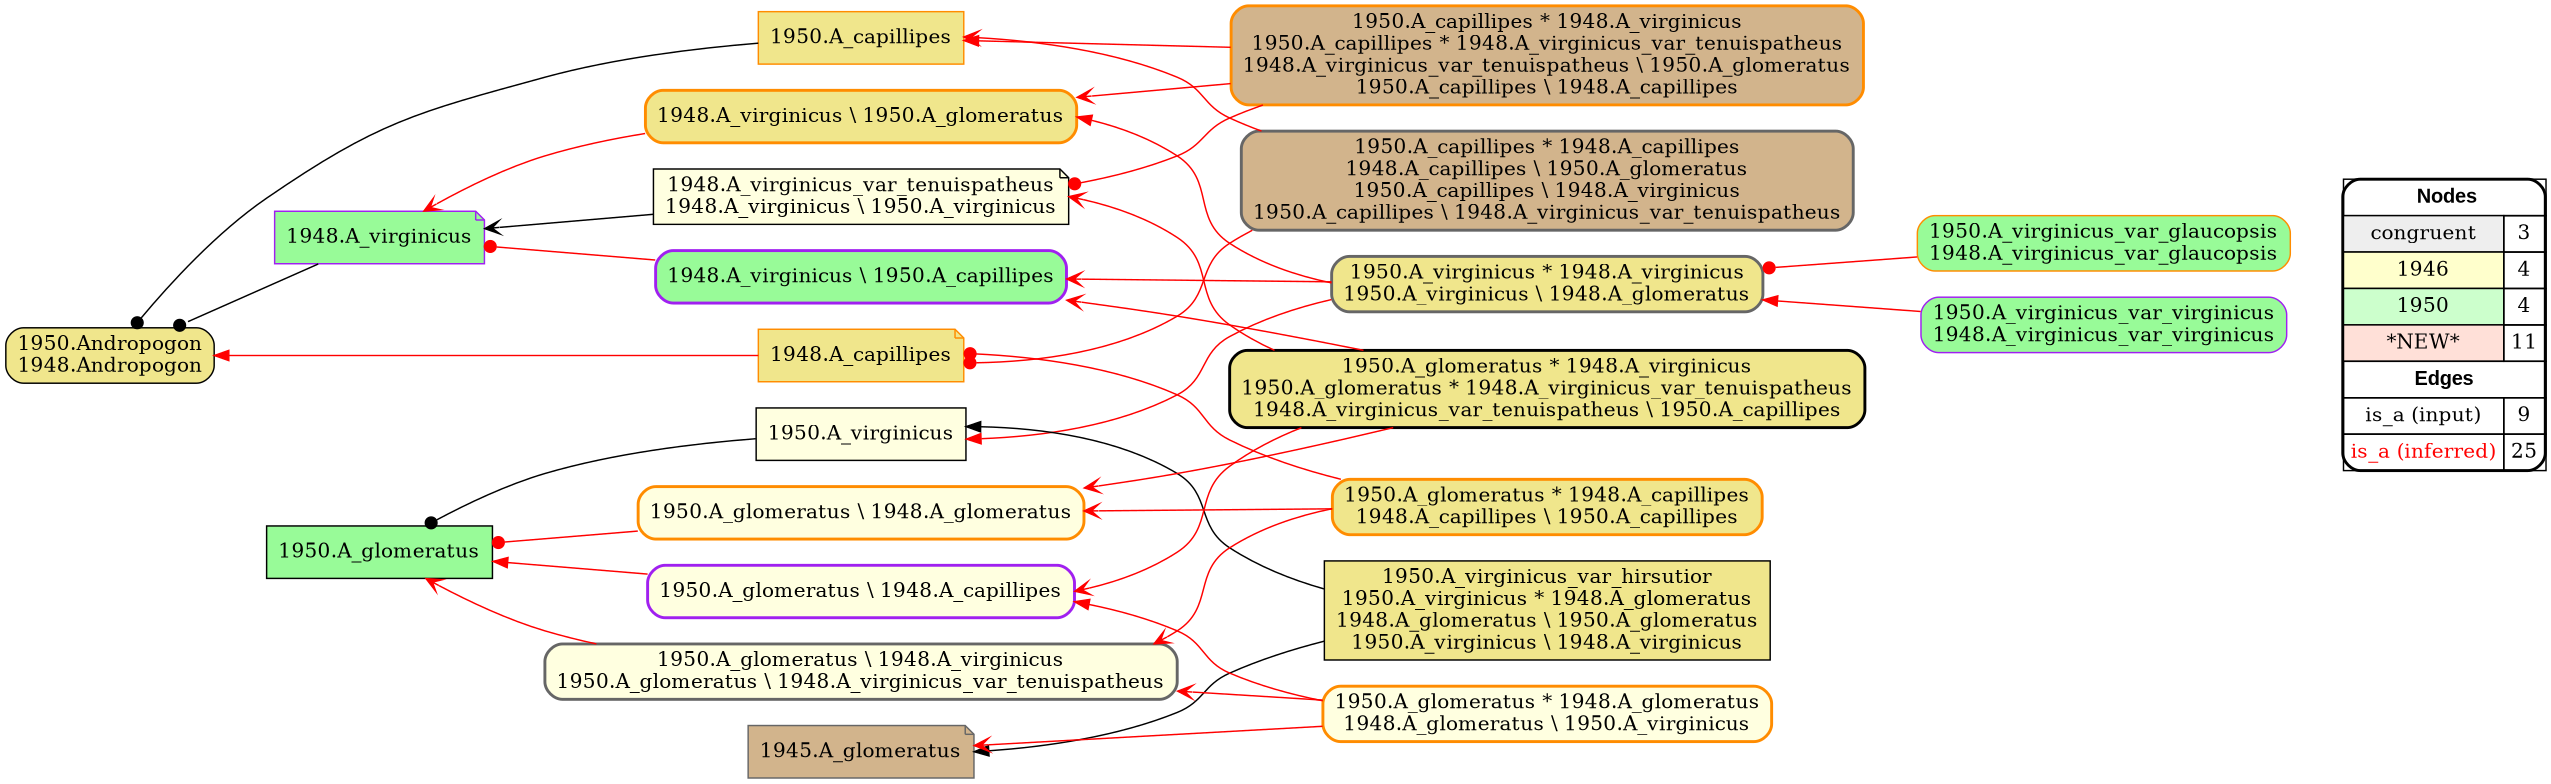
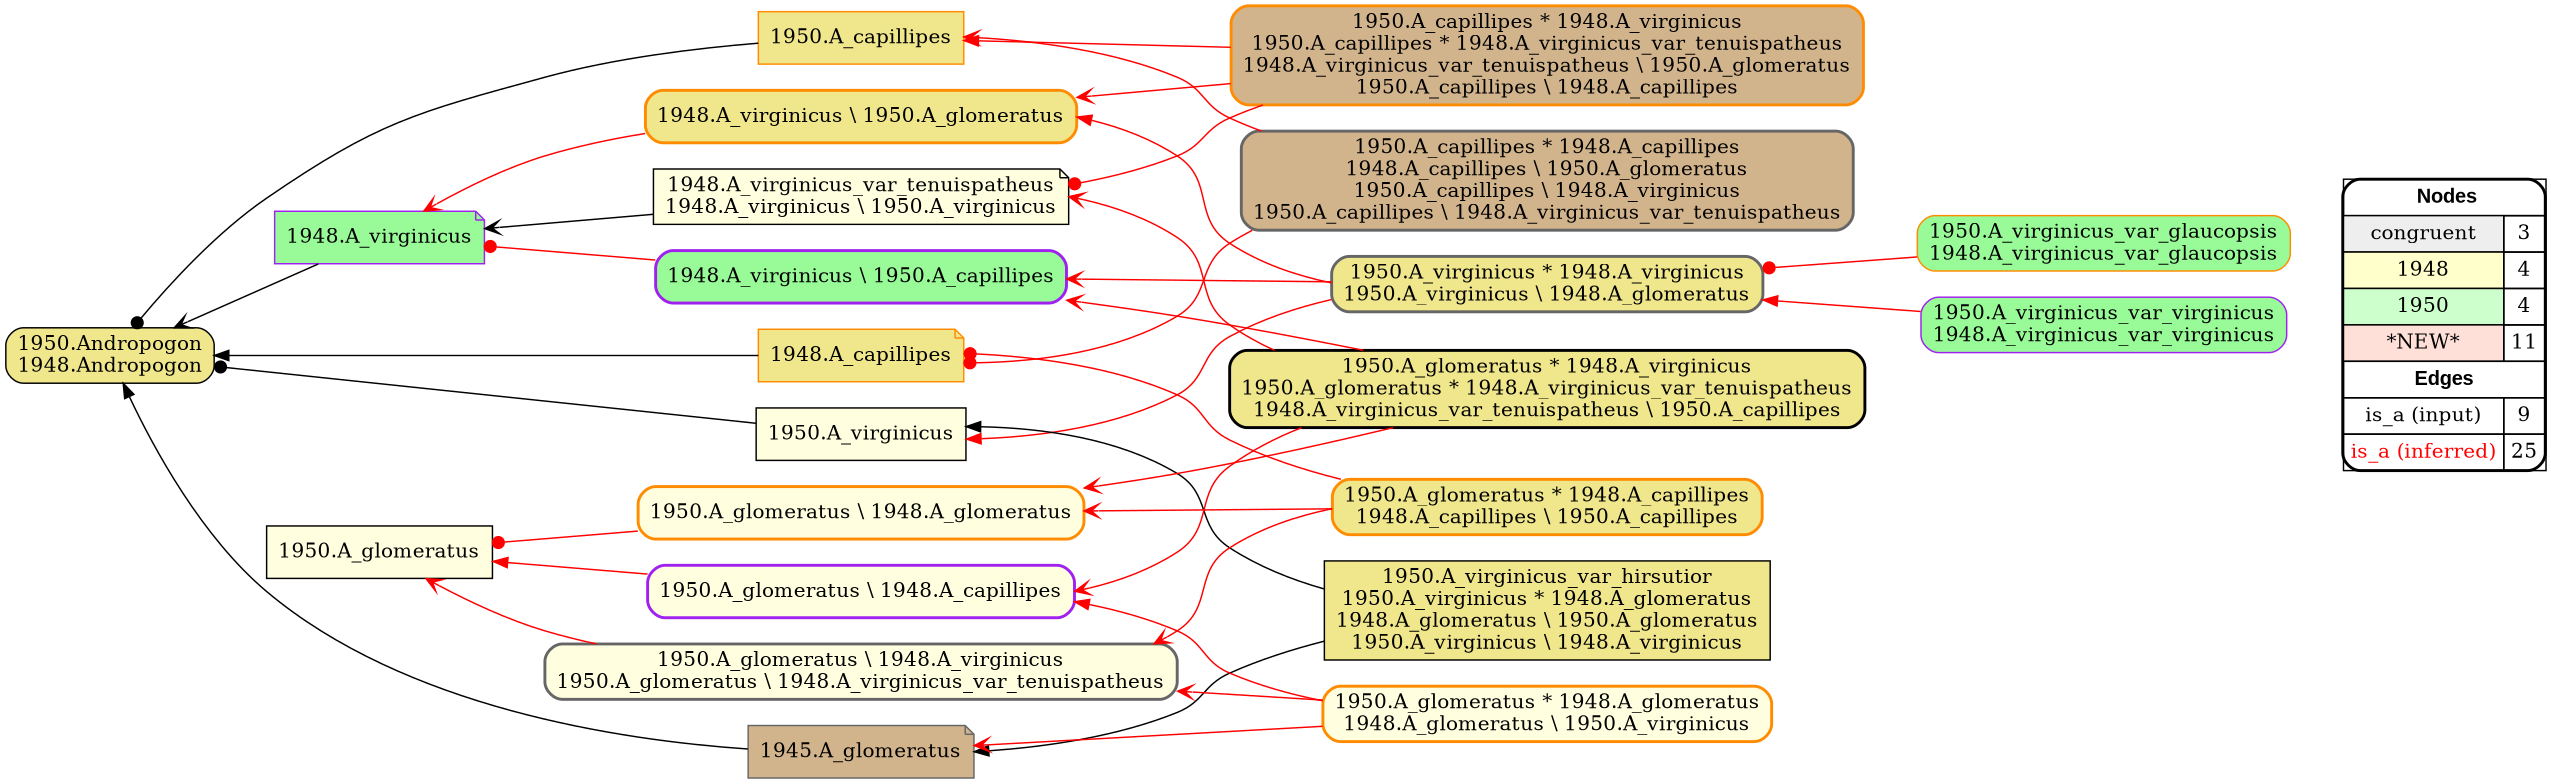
  digraph {
    fontname="DejaVu Serif"
    rankdir=RL
    node [fillcolor=khaki fontname="DejaVu Serif" shape=box style="filled,rounded,bold" color=darkorange]
    edge [arrowhead=vee color="#FF0000" constraint=true fontname="DejaVu Serif" penwidth=1 style=solid]
-   n1 [fillcolor=white label=<   <TABLE BORDER="0" CELLBORDER="1" CELLSPACING="0" CELLPADDING="4">  <TR> <TD COLSPAN="2"><font face="Arial Black"> Nodes</font></TD> </TR>  <TR>   <TD bgcolor="#EEEEEE" fontname="helvetica">congruent</TD>   <TD>3</TD>   </TR>  <TR>   <TD bgcolor="#FFFFCC" fontname="helvetica">1946</TD>   <TD>4</TD>   </TR>  <TR>   <TD bgcolor="#CCFFCC" fontname="helvetica">1950</TD>   <TD>4</TD>   </TR>  <TR>   <TD bgcolor="#FFE0D8" fontname="helvetica">*NEW*</TD>   <TD>11</TD>   </TR>  <TR> <TD COLSPAN="2"><font face = "Arial Black"> Edges </font></TD> </TR>  <TR>   <TD><font color ="#000000">is_a (input)</font></TD><TD>9</TD> </TR> <TR>   <TD><font color ="#FF0000">is_a (inferred)</font></TD><TD>25</TD> </TR> </TABLE>   > margin=0 color=""]
+   n1 [fillcolor=white label=<   <TABLE BORDER="0" CELLBORDER="1" CELLSPACING="0" CELLPADDING="4">  <TR> <TD COLSPAN="2"><font face="Arial Black"> Nodes</font></TD> </TR>  <TR>   <TD bgcolor="#EEEEEE" fontname="helvetica">congruent</TD>   <TD>3</TD>   </TR>  <TR>   <TD bgcolor="#FFFFCC" fontname="helvetica">1948</TD>   <TD>4</TD>   </TR>  <TR>   <TD bgcolor="#CCFFCC" fontname="helvetica">1950</TD>   <TD>4</TD>   </TR>  <TR>   <TD bgcolor="#FFE0D8" fontname="helvetica">*NEW*</TD>   <TD>11</TD>   </TR>  <TR> <TD COLSPAN="2"><font face = "Arial Black"> Edges </font></TD> </TR>  <TR>   <TD><font color ="#000000">is_a (input)</font></TD><TD>9</TD> </TR> <TR>   <TD><font color ="#FF0000">is_a (inferred)</font></TD><TD>25</TD> </TR> </TABLE>   > margin=0 color=""]
    "1950.Andropogon\n1948.Andropogon" [color=black style="filled,rounded"]
    "1950.A_virginicus_var_glaucopsis\n1948.A_virginicus_var_glaucopsis" [fillcolor=palegreen style="filled,rounded"]
    "1950.A_virginicus * 1948.A_virginicus\n1950.A_virginicus \\ 1948.A_glomeratus" [color=gray40]
    "1950.A_virginicus" [color=black fillcolor=lightyellow style=filled]
    "1948.A_virginicus \\ 1950.A_capillipes" [color=purple fillcolor=palegreen]
    "1948.A_virginicus \\ 1950.A_glomeratus"
    "1950.A_virginicus_var_virginicus\n1948.A_virginicus_var_virginicus" [color=purple fillcolor=palegreen style="filled,rounded"]
    "1948.A_capillipes" [shape=note style=filled]
    "1948.A_virginicus" [color=purple fillcolor=palegreen shape=note style=filled]
    n11 [color=gray40 fillcolor=tan label="1945.A_glomeratus" shape=note style=filled]
    "1948.A_virginicus_var_tenuispatheus\n1948.A_virginicus \\ 1950.A_virginicus" [color=black fillcolor=lightyellow shape=note style=filled]
    "1950.A_virginicus_var_hirsutior\n1950.A_virginicus * 1948.A_glomeratus\n1948.A_glomeratus \\ 1950.A_glomeratus\n1950.A_virginicus \\ 1948.A_virginicus" [color=black style=filled]
    "1950.A_capillipes" [style=filled]
-   "1950.A_glomeratus" [color=black fillcolor=palegreen style=filled]
+   "1950.A_glomeratus" [color=black fillcolor=lightyellow style=filled]
    "1950.A_glomeratus * 1948.A_virginicus\n1950.A_glomeratus * 1948.A_virginicus_var_tenuispatheus\n1948.A_virginicus_var_tenuispatheus \\ 1950.A_capillipes" [color=black]
    "1950.A_glomeratus \\ 1948.A_glomeratus" [fillcolor=lightyellow]
    "1950.A_glomeratus \\ 1948.A_capillipes" [color=purple fillcolor=lightyellow]
    "1950.A_glomeratus \\ 1948.A_virginicus\n1950.A_glomeratus \\ 1948.A_virginicus_var_tenuispatheus" [color=gray40 fillcolor=lightyellow]
    "1950.A_glomeratus * 1948.A_capillipes\n1948.A_capillipes \\ 1950.A_capillipes"
    "1950.A_glomeratus * 1948.A_glomeratus\n1948.A_glomeratus \\ 1950.A_virginicus" [fillcolor=lightyellow]
    "1950.A_capillipes * 1948.A_capillipes\n1948.A_capillipes \\ 1950.A_glomeratus\n1950.A_capillipes \\ 1948.A_virginicus\n1950.A_capillipes \\ 1948.A_virginicus_var_tenuispatheus" [color=gray40 fillcolor=tan]
    "1950.A_capillipes * 1948.A_virginicus\n1950.A_capillipes * 1948.A_virginicus_var_tenuispatheus\n1948.A_virginicus_var_tenuispatheus \\ 1950.A_glomeratus\n1950.A_capillipes \\ 1948.A_capillipes" [fillcolor=tan]
    subgraph sub_1 {
      rank=source
      n1
    }
    "1950.A_virginicus_var_glaucopsis\n1948.A_virginicus_var_glaucopsis" -> "1950.A_virginicus * 1948.A_virginicus\n1950.A_virginicus \\ 1948.A_glomeratus" [arrowhead=dot]
    "1950.A_virginicus * 1948.A_virginicus\n1950.A_virginicus \\ 1948.A_glomeratus" -> "1950.A_virginicus" [arrowhead=normal]
    "1950.A_virginicus * 1948.A_virginicus\n1950.A_virginicus \\ 1948.A_glomeratus" -> "1948.A_virginicus \\ 1950.A_capillipes"
    "1950.A_virginicus * 1948.A_virginicus\n1950.A_virginicus \\ 1948.A_glomeratus" -> "1948.A_virginicus \\ 1950.A_glomeratus" [arrowhead=normal]
-   "1950.A_virginicus" -> "1950.A_glomeratus" [arrowhead=dot color="#000000"]
+   "1950.A_virginicus" -> "1950.Andropogon\n1948.Andropogon" [arrowhead=dot color="#000000"]
    "1948.A_virginicus \\ 1950.A_capillipes" -> "1948.A_virginicus" [arrowhead=dot]
    "1948.A_virginicus \\ 1950.A_glomeratus" -> "1948.A_virginicus"
    "1950.A_virginicus_var_virginicus\n1948.A_virginicus_var_virginicus" -> "1950.A_virginicus * 1948.A_virginicus\n1950.A_virginicus \\ 1948.A_glomeratus" [arrowhead=normal]
-   "1948.A_capillipes" -> "1950.Andropogon\n1948.Andropogon" [arrowhead=normal]
-   "1948.A_virginicus" -> "1950.Andropogon\n1948.Andropogon" [arrowhead=dot color="#000000"]
+   "1948.A_capillipes" -> "1950.Andropogon\n1948.Andropogon" [arrowhead=normal color="#000000"]
+   "1948.A_virginicus" -> "1950.Andropogon\n1948.Andropogon" [color="#000000"]
+   n11 -> "1950.Andropogon\n1948.Andropogon" [arrowhead=normal color="#000000"]
    "1948.A_virginicus_var_tenuispatheus\n1948.A_virginicus \\ 1950.A_virginicus" -> "1948.A_virginicus" [color="#000000"]
    "1950.A_virginicus_var_hirsutior\n1950.A_virginicus * 1948.A_glomeratus\n1948.A_glomeratus \\ 1950.A_glomeratus\n1950.A_virginicus \\ 1948.A_virginicus" -> "1950.A_virginicus" [arrowhead=normal color="#000000"]
    "1950.A_virginicus_var_hirsutior\n1950.A_virginicus * 1948.A_glomeratus\n1948.A_glomeratus \\ 1950.A_glomeratus\n1950.A_virginicus \\ 1948.A_virginicus" -> n11 [arrowhead=normal color="#000000"]
    "1950.A_capillipes" -> "1950.Andropogon\n1948.Andropogon" [arrowhead=dot color="#000000"]
    "1950.A_glomeratus * 1948.A_virginicus\n1950.A_glomeratus * 1948.A_virginicus_var_tenuispatheus\n1948.A_virginicus_var_tenuispatheus \\ 1950.A_capillipes" -> "1948.A_virginicus \\ 1950.A_capillipes"
    "1950.A_glomeratus * 1948.A_virginicus\n1950.A_glomeratus * 1948.A_virginicus_var_tenuispatheus\n1948.A_virginicus_var_tenuispatheus \\ 1950.A_capillipes" -> "1948.A_virginicus_var_tenuispatheus\n1948.A_virginicus \\ 1950.A_virginicus"
    "1950.A_glomeratus * 1948.A_virginicus\n1950.A_glomeratus * 1948.A_virginicus_var_tenuispatheus\n1948.A_virginicus_var_tenuispatheus \\ 1950.A_capillipes" -> "1950.A_glomeratus \\ 1948.A_glomeratus"
    "1950.A_glomeratus * 1948.A_virginicus\n1950.A_glomeratus * 1948.A_virginicus_var_tenuispatheus\n1948.A_virginicus_var_tenuispatheus \\ 1950.A_capillipes" -> "1950.A_glomeratus \\ 1948.A_capillipes"
    "1950.A_glomeratus \\ 1948.A_glomeratus" -> "1950.A_glomeratus" [arrowhead=dot]
    "1950.A_glomeratus \\ 1948.A_capillipes" -> "1950.A_glomeratus" [arrowhead=normal]
    "1950.A_glomeratus \\ 1948.A_virginicus\n1950.A_glomeratus \\ 1948.A_virginicus_var_tenuispatheus" -> "1950.A_glomeratus"
    "1950.A_glomeratus * 1948.A_capillipes\n1948.A_capillipes \\ 1950.A_capillipes" -> "1948.A_capillipes" [arrowhead=dot]
    "1950.A_glomeratus * 1948.A_capillipes\n1948.A_capillipes \\ 1950.A_capillipes" -> "1950.A_glomeratus \\ 1948.A_glomeratus"
    "1950.A_glomeratus * 1948.A_capillipes\n1948.A_capillipes \\ 1950.A_capillipes" -> "1950.A_glomeratus \\ 1948.A_virginicus\n1950.A_glomeratus \\ 1948.A_virginicus_var_tenuispatheus"
    "1950.A_glomeratus * 1948.A_glomeratus\n1948.A_glomeratus \\ 1950.A_virginicus" -> n11
    "1950.A_glomeratus * 1948.A_glomeratus\n1948.A_glomeratus \\ 1950.A_virginicus" -> "1950.A_glomeratus \\ 1948.A_capillipes" [arrowhead=normal]
    "1950.A_glomeratus * 1948.A_glomeratus\n1948.A_glomeratus \\ 1950.A_virginicus" -> "1950.A_glomeratus \\ 1948.A_virginicus\n1950.A_glomeratus \\ 1948.A_virginicus_var_tenuispatheus"
    "1950.A_capillipes * 1948.A_capillipes\n1948.A_capillipes \\ 1950.A_glomeratus\n1950.A_capillipes \\ 1948.A_virginicus\n1950.A_capillipes \\ 1948.A_virginicus_var_tenuispatheus" -> "1948.A_capillipes" [arrowhead=dot]
    "1950.A_capillipes * 1948.A_capillipes\n1948.A_capillipes \\ 1950.A_glomeratus\n1950.A_capillipes \\ 1948.A_virginicus\n1950.A_capillipes \\ 1948.A_virginicus_var_tenuispatheus" -> "1950.A_capillipes"
    "1950.A_capillipes * 1948.A_virginicus\n1950.A_capillipes * 1948.A_virginicus_var_tenuispatheus\n1948.A_virginicus_var_tenuispatheus \\ 1950.A_glomeratus\n1950.A_capillipes \\ 1948.A_capillipes" -> "1948.A_virginicus \\ 1950.A_glomeratus"
    "1950.A_capillipes * 1948.A_virginicus\n1950.A_capillipes * 1948.A_virginicus_var_tenuispatheus\n1948.A_virginicus_var_tenuispatheus \\ 1950.A_glomeratus\n1950.A_capillipes \\ 1948.A_capillipes" -> "1948.A_virginicus_var_tenuispatheus\n1948.A_virginicus \\ 1950.A_virginicus" [arrowhead=dot]
    "1950.A_capillipes * 1948.A_virginicus\n1950.A_capillipes * 1948.A_virginicus_var_tenuispatheus\n1948.A_virginicus_var_tenuispatheus \\ 1950.A_glomeratus\n1950.A_capillipes \\ 1948.A_capillipes" -> "1950.A_capillipes" [arrowhead=normal]
  }
